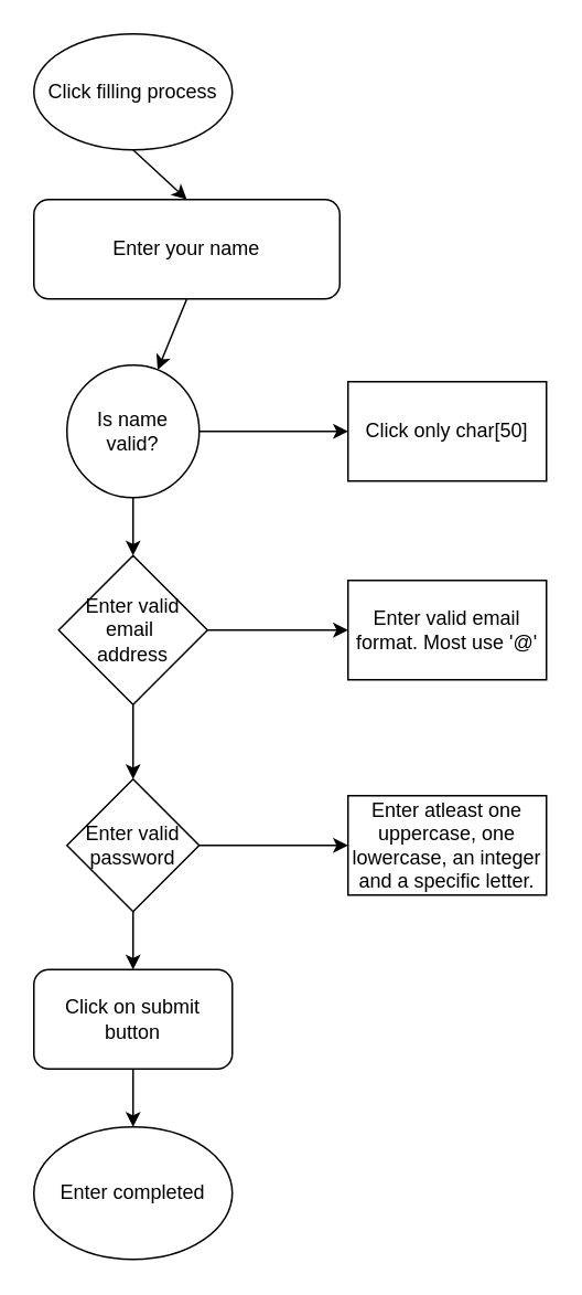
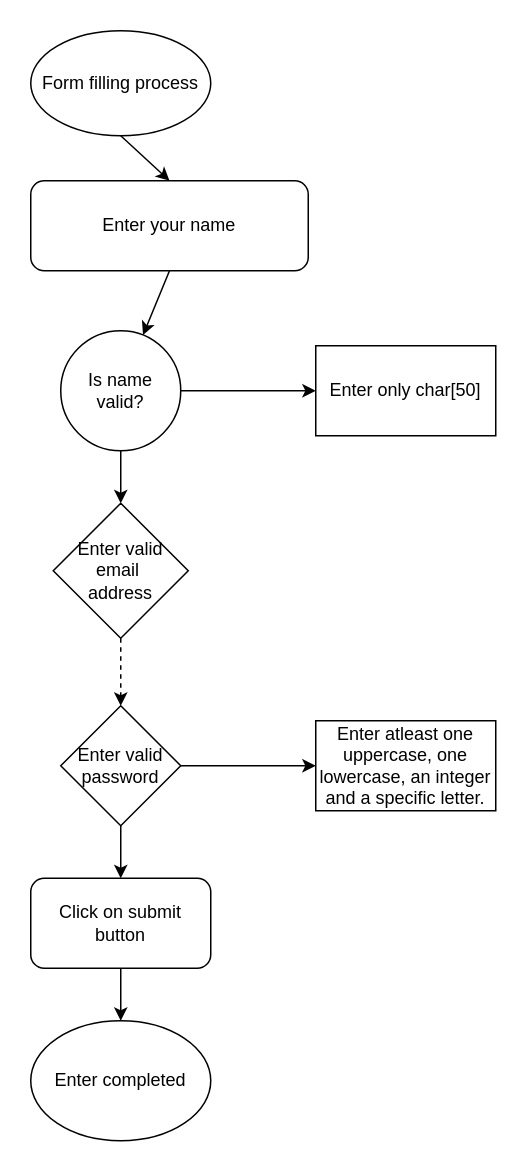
  <mxCell id="0" />
  <mxCell id="1" parent="0" />
- <mxCell id="2" value="Click filling process" style="ellipse;whiteSpace=wrap;html=1;align=center;" vertex="1" parent="1"><mxGeometry x="20" y="20" width="120" height="70" as="geometry" /></mxCell>
+ <mxCell id="2" value="Form filling process" style="ellipse;whiteSpace=wrap;html=1;align=center;" vertex="1" parent="1"><mxGeometry x="20" y="20" width="120" height="70" as="geometry" /></mxCell>
  <mxCell id="3" value="Enter your name" style="rounded=1;whiteSpace=wrap;html=1;" vertex="1" parent="1"><mxGeometry x="20" y="120" width="185" height="60" as="geometry" /></mxCell>
  <mxCell id="4" value="Is name&lt;br&gt;valid?" style="ellipse;whiteSpace=wrap;html=1;" vertex="1" parent="1"><mxGeometry x="40" y="220" width="80" height="80" as="geometry" /></mxCell>
- <mxCell id="5" value="Click only char[50]" style="rounded=0;whiteSpace=wrap;html=1;" vertex="1" parent="1"><mxGeometry x="210" y="230" width="120" height="60" as="geometry" /></mxCell>
+ <mxCell id="5" value="Enter only char[50]" style="rounded=0;whiteSpace=wrap;html=1;" vertex="1" parent="1"><mxGeometry x="210" y="230" width="120" height="60" as="geometry" /></mxCell>
  <mxCell id="6" value="Enter valid email&amp;nbsp;&lt;br&gt;address" style="rhombus;whiteSpace=wrap;html=1;" vertex="1" parent="1"><mxGeometry x="35" y="335" width="90" height="90" as="geometry" /></mxCell>
- <mxCell id="7" value="Enter valid email format. Most use '@'" style="rounded=0;whiteSpace=wrap;html=1;" vertex="1" parent="1"><mxGeometry x="210" y="350" width="120" height="60" as="geometry" /></mxCell>
  <mxCell id="8" value="Enter valid password" style="rhombus;whiteSpace=wrap;html=1;" vertex="1" parent="1"><mxGeometry x="40" y="470" width="80" height="80" as="geometry" /></mxCell>
  <mxCell id="9" value="Enter atleast one uppercase, one lowercase, an integer and a specific letter." style="rounded=0;whiteSpace=wrap;html=1;" vertex="1" parent="1"><mxGeometry x="210" y="480" width="120" height="60" as="geometry" /></mxCell>
  <mxCell id="10" value="Click on submit button" style="rounded=1;whiteSpace=wrap;html=1;" vertex="1" parent="1"><mxGeometry x="20" y="585" width="120" height="60" as="geometry" /></mxCell>
  <mxCell id="11" value="Enter completed" style="ellipse;whiteSpace=wrap;html=1;" vertex="1" parent="1"><mxGeometry x="20" y="680" width="120" height="80" as="geometry" /></mxCell>
  <mxCell id="12" value="" style="endArrow=classic;html=1;rounded=0;exitX=0.5;exitY=1;exitDx=0;exitDy=0;entryX=0.5;entryY=0;entryDx=0;entryDy=0;" edge="1" parent="1" source="2" target="3"><mxGeometry width="50" height="50" relative="1" as="geometry"><mxPoint x="70" y="200" as="sourcePoint" /><mxPoint x="120" y="150" as="targetPoint" /></mxGeometry></mxCell>
  <mxCell id="13" value="" style="endArrow=classic;html=1;rounded=0;exitX=0.5;exitY=1;exitDx=0;exitDy=0;" edge="1" parent="1" source="3" target="4"><mxGeometry width="50" height="50" relative="1" as="geometry"><mxPoint x="70" y="230" as="sourcePoint" /><mxPoint x="120" y="180" as="targetPoint" /></mxGeometry></mxCell>
  <mxCell id="14" value="" style="endArrow=classic;html=1;rounded=0;exitX=1;exitY=0.5;exitDx=0;exitDy=0;entryX=0;entryY=0.5;entryDx=0;entryDy=0;" edge="1" parent="1" source="4" target="5"><mxGeometry width="50" height="50" relative="1" as="geometry"><mxPoint x="70" y="200" as="sourcePoint" /><mxPoint x="120" y="150" as="targetPoint" /></mxGeometry></mxCell>
  <mxCell id="15" value="" style="endArrow=classic;html=1;rounded=0;exitX=0.5;exitY=1;exitDx=0;exitDy=0;entryX=0.5;entryY=0;entryDx=0;entryDy=0;" edge="1" parent="1" source="4" target="6"><mxGeometry width="50" height="50" relative="1" as="geometry"><mxPoint x="-70" y="370" as="sourcePoint" /><mxPoint x="-20" y="320" as="targetPoint" /></mxGeometry></mxCell>
- <mxCell id="16" value="" style="endArrow=classic;html=1;rounded=0;exitX=1;exitY=0.5;exitDx=0;exitDy=0;entryX=0;entryY=0.5;entryDx=0;entryDy=0;" edge="1" parent="1" source="6" target="7"><mxGeometry width="50" height="50" relative="1" as="geometry"><mxPoint x="150" y="450" as="sourcePoint" /><mxPoint x="200" y="400" as="targetPoint" /></mxGeometry></mxCell>
- <mxCell id="17" value="" style="endArrow=classic;html=1;rounded=0;entryX=0.5;entryY=0;entryDx=0;entryDy=0;exitX=0.5;exitY=1;exitDx=0;exitDy=0;" edge="1" parent="1" source="6" target="8"><mxGeometry width="50" height="50" relative="1" as="geometry"><mxPoint x="30" y="480" as="sourcePoint" /><mxPoint x="80" y="430" as="targetPoint" /></mxGeometry></mxCell>
+ <mxCell id="17" value="" style="endArrow=classic;html=1;rounded=0;entryX=0.5;entryY=0;entryDx=0;entryDy=0;exitX=0.5;exitY=1;exitDx=0;exitDy=0;dashed=1;" edge="1" parent="1" source="6" target="8"><mxGeometry width="50" height="50" relative="1" as="geometry"><mxPoint x="30" y="480" as="sourcePoint" /><mxPoint x="80" y="430" as="targetPoint" /></mxGeometry></mxCell>
  <mxCell id="18" value="" style="endArrow=classic;html=1;rounded=0;exitX=1;exitY=0.5;exitDx=0;exitDy=0;entryX=0;entryY=0.5;entryDx=0;entryDy=0;" edge="1" parent="1" source="8" target="9"><mxGeometry width="50" height="50" relative="1" as="geometry"><mxPoint x="150" y="560" as="sourcePoint" /><mxPoint x="200" y="510" as="targetPoint" /></mxGeometry></mxCell>
  <mxCell id="19" value="" style="endArrow=classic;html=1;rounded=0;exitX=0.5;exitY=1;exitDx=0;exitDy=0;entryX=0.5;entryY=0;entryDx=0;entryDy=0;" edge="1" parent="1" source="8" target="10"><mxGeometry width="50" height="50" relative="1" as="geometry"><mxPoint x="-70" y="560" as="sourcePoint" /><mxPoint x="-20" y="510" as="targetPoint" /></mxGeometry></mxCell>
  <mxCell id="20" value="" style="endArrow=classic;html=1;rounded=0;entryX=0.5;entryY=0;entryDx=0;entryDy=0;exitX=0.5;exitY=1;exitDx=0;exitDy=0;" edge="1" parent="1" source="10" target="11"><mxGeometry width="50" height="50" relative="1" as="geometry"><mxPoint x="-20" y="710" as="sourcePoint" /><mxPoint x="30" y="660" as="targetPoint" /></mxGeometry></mxCell>
